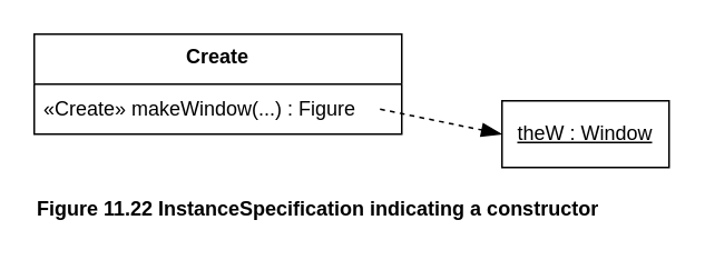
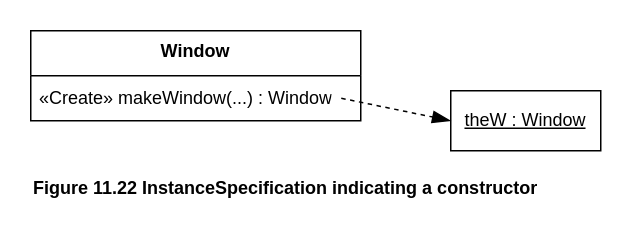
  <mxCell id="0" />
  <mxCell id="1" parent="0" />
- <mxCell id="2" value="&lt;b&gt;Create&lt;/b&gt;" style="swimlane;fontStyle=0;align=center;verticalAlign=top;childLayout=stackLayout;horizontal=1;startSize=30;horizontalStack=0;resizeParent=1;resizeParentMax=0;resizeLast=0;collapsible=0;marginBottom=0;html=1;whiteSpace=wrap;" vertex="1" parent="1"><mxGeometry x="20" y="20" width="220" height="60" as="geometry" /></mxCell>
- <mxCell id="3" value="«Create» makeWindow(...) : Figure" style="text;html=1;strokeColor=none;fillColor=none;align=left;verticalAlign=middle;spacingLeft=4;spacingRight=4;overflow=hidden;rotatable=0;points=[[0,0.5],[1,0.5]];portConstraint=eastwest;whiteSpace=wrap;" vertex="1" parent="2"><mxGeometry y="30" width="220" height="30" as="geometry" /></mxCell>
+ <mxCell id="2" value="&lt;b&gt;Window&lt;/b&gt;" style="swimlane;fontStyle=0;align=center;verticalAlign=top;childLayout=stackLayout;horizontal=1;startSize=30;horizontalStack=0;resizeParent=1;resizeParentMax=0;resizeLast=0;collapsible=0;marginBottom=0;html=1;whiteSpace=wrap;" vertex="1" parent="1"><mxGeometry x="20" y="20" width="220" height="60" as="geometry" /></mxCell>
+ <mxCell id="3" value="«Create» makeWindow(...) : Window" style="text;html=1;strokeColor=none;fillColor=none;align=left;verticalAlign=middle;spacingLeft=4;spacingRight=4;overflow=hidden;rotatable=0;points=[[0,0.5],[1,0.5]];portConstraint=eastwest;whiteSpace=wrap;" vertex="1" parent="2"><mxGeometry y="30" width="220" height="30" as="geometry" /></mxCell>
  <mxCell id="4" value="&lt;u&gt;theW : Window&lt;/u&gt;" style="fontStyle=0;html=1;whiteSpace=wrap;" vertex="1" parent="1"><mxGeometry x="300" y="60" width="100" height="40" as="geometry" /></mxCell>
  <mxCell id="5" value="" style="endArrow=blockThin;startArrow=none;endFill=1;startFill=0;endSize=10;html=1;verticalAlign=bottom;dashed=1;labelBackgroundColor=none;rounded=0;entryX=0;entryY=0.5;entryDx=0;entryDy=0;" edge="1" parent="1" target="4"><mxGeometry width="160" relative="1" as="geometry"><mxPoint x="227" y="65" as="sourcePoint" /><mxPoint x="510" y="250" as="targetPoint" /></mxGeometry></mxCell>
  <mxCell id="6" value="&lt;b&gt;Figure 11.22 InstanceSpecification indicating a constructor&lt;/b&gt;" style="text;html=1;align=left;verticalAlign=middle;resizable=0;points=[];autosize=1;strokeColor=none;fillColor=none;" vertex="1" parent="1"><mxGeometry x="20" y="110" width="360" height="30" as="geometry" /></mxCell>
